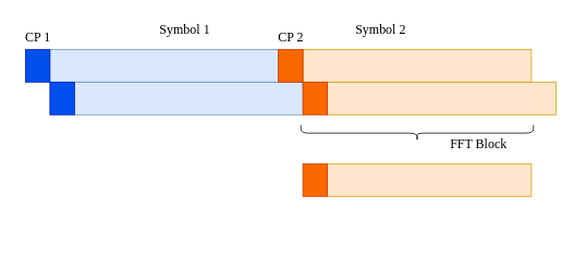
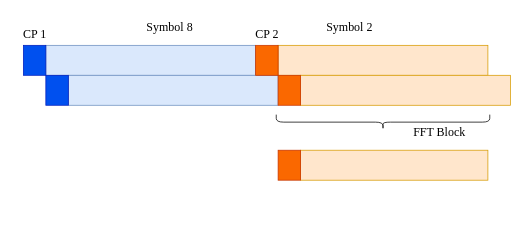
  <mxCell id="0" />
  <mxCell id="1" parent="0" />
  <mxCell id="2" value="" style="rounded=0;whiteSpace=wrap;html=1;fillColor=#dae8fc;strokeColor=#6c8ebf;" vertex="1" parent="1"><mxGeometry x="60" y="60" width="280" height="40" as="geometry" /></mxCell>
  <mxCell id="3" value="" style="rounded=0;whiteSpace=wrap;html=1;fillColor=#ffe6cc;strokeColor=#d79b00;" vertex="1" parent="1"><mxGeometry x="370" y="60" width="280" height="40" as="geometry" /></mxCell>
  <mxCell id="4" value="" style="rounded=0;whiteSpace=wrap;html=1;fillColor=#ffe6cc;strokeColor=#d79b00;" vertex="1" parent="1"><mxGeometry x="400" y="100" width="280" height="40" as="geometry" /></mxCell>
  <mxCell id="5" value="" style="rounded=0;whiteSpace=wrap;html=1;fillColor=#dae8fc;strokeColor=#6c8ebf;" vertex="1" parent="1"><mxGeometry x="90" y="100" width="280" height="40" as="geometry" /></mxCell>
  <mxCell id="6" value="" style="shape=curlyBracket;whiteSpace=wrap;html=1;rounded=1;labelPosition=left;verticalLabelPosition=middle;align=right;verticalAlign=middle;rotation=-90;" vertex="1" parent="1"><mxGeometry x="500" y="20" width="20" height="285" as="geometry" /></mxCell>
  <mxCell id="7" value="&lt;font face=&quot;LM Sans&quot; style=&quot;font-size: 16px;&quot;&gt;FFT Block&lt;/font&gt;" style="text;html=1;align=center;verticalAlign=middle;resizable=0;points=[];autosize=1;strokeColor=none;fillColor=none;" vertex="1" parent="1"><mxGeometry x="540" y="160" width="90" height="30" as="geometry" /></mxCell>
  <mxCell id="8" value="" style="rounded=0;whiteSpace=wrap;html=1;fillColor=#ffe6cc;strokeColor=#d79b00;" vertex="1" parent="1"><mxGeometry x="400" y="200" width="250" height="40" as="geometry" /></mxCell>
- <mxCell id="9" value="&lt;font style=&quot;font-size: 16px;&quot; face=&quot;LM Sans&quot;&gt;Symbol 1&lt;/font&gt;" style="text;html=1;align=center;verticalAlign=middle;resizable=0;points=[];autosize=1;strokeColor=none;fillColor=none;" vertex="1" parent="1"><mxGeometry x="180" y="20" width="90" height="30" as="geometry" /></mxCell>
+ <mxCell id="9" value="&lt;font style=&quot;font-size: 16px;&quot; face=&quot;LM Sans&quot;&gt;Symbol 8&lt;/font&gt;" style="text;html=1;align=center;verticalAlign=middle;resizable=0;points=[];autosize=1;strokeColor=none;fillColor=none;" vertex="1" parent="1"><mxGeometry x="180" y="20" width="90" height="30" as="geometry" /></mxCell>
  <mxCell id="10" value="&lt;font style=&quot;font-size: 16px;&quot; face=&quot;LM Sans&quot;&gt;Symbol 2&lt;/font&gt;" style="text;html=1;align=center;verticalAlign=middle;resizable=0;points=[];autosize=1;strokeColor=none;fillColor=none;" vertex="1" parent="1"><mxGeometry x="420" y="20" width="90" height="30" as="geometry" /></mxCell>
  <mxCell id="11" value="" style="rounded=0;whiteSpace=wrap;html=1;fillColor=#fa6800;strokeColor=#C73500;fontColor=#000000;" vertex="1" parent="1"><mxGeometry x="340" y="60" width="30" height="40" as="geometry" /></mxCell>
  <mxCell id="12" value="" style="rounded=0;whiteSpace=wrap;html=1;fillColor=#0050ef;strokeColor=#001DBC;fontColor=#ffffff;" vertex="1" parent="1"><mxGeometry x="30" y="60" width="30" height="40" as="geometry" /></mxCell>
  <mxCell id="13" value="CP 1" style="text;html=1;align=center;verticalAlign=middle;resizable=0;points=[];autosize=1;strokeColor=none;fillColor=none;fontSize=16;fontFamily=LM Sans;" vertex="1" parent="1"><mxGeometry x="20" y="30" width="50" height="30" as="geometry" /></mxCell>
  <mxCell id="14" value="CP 2" style="text;html=1;align=center;verticalAlign=middle;resizable=0;points=[];autosize=1;strokeColor=none;fillColor=none;fontSize=16;fontFamily=LM Sans;" vertex="1" parent="1"><mxGeometry x="330" y="30" width="50" height="30" as="geometry" /></mxCell>
  <mxCell id="15" value="" style="rounded=0;whiteSpace=wrap;html=1;fillColor=#0050ef;strokeColor=#001DBC;fontColor=#ffffff;" vertex="1" parent="1"><mxGeometry x="60" y="100" width="30" height="40" as="geometry" /></mxCell>
  <mxCell id="16" value="" style="rounded=0;whiteSpace=wrap;html=1;fillColor=#fa6800;strokeColor=#C73500;fontColor=#000000;" vertex="1" parent="1"><mxGeometry x="370" y="100" width="30" height="40" as="geometry" /></mxCell>
  <mxCell id="17" value="" style="rounded=0;whiteSpace=wrap;html=1;fillColor=#fa6800;strokeColor=#C73500;fontColor=#000000;" vertex="1" parent="1"><mxGeometry x="370" y="200" width="30" height="40" as="geometry" /></mxCell>
